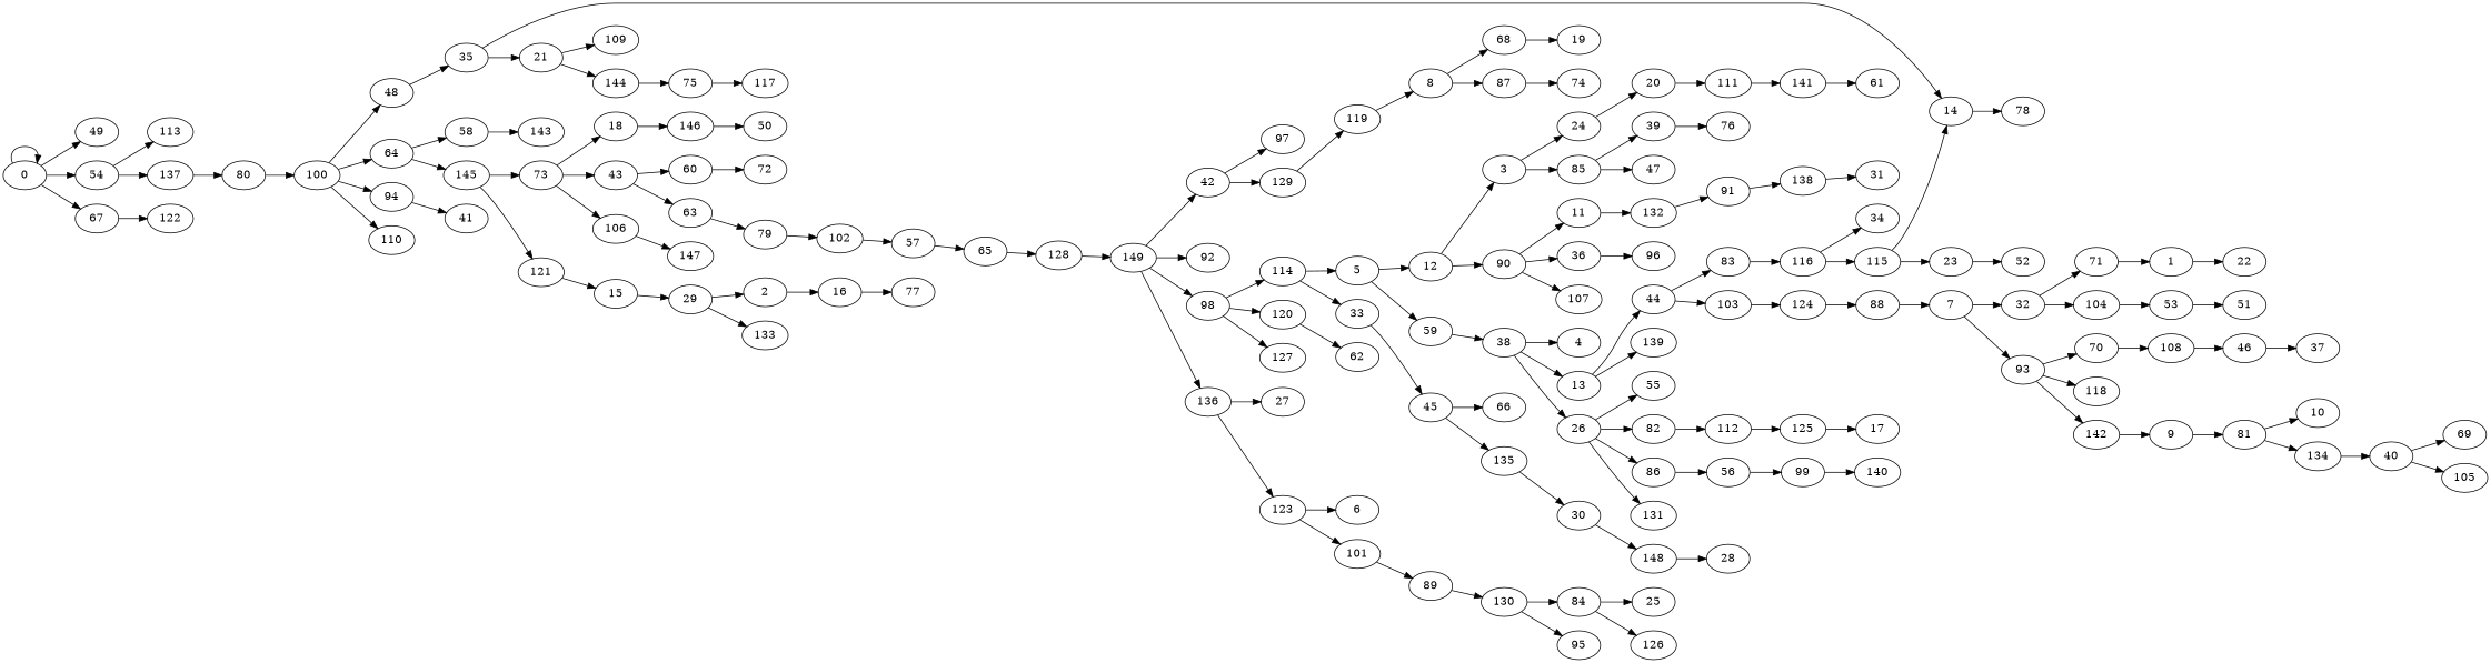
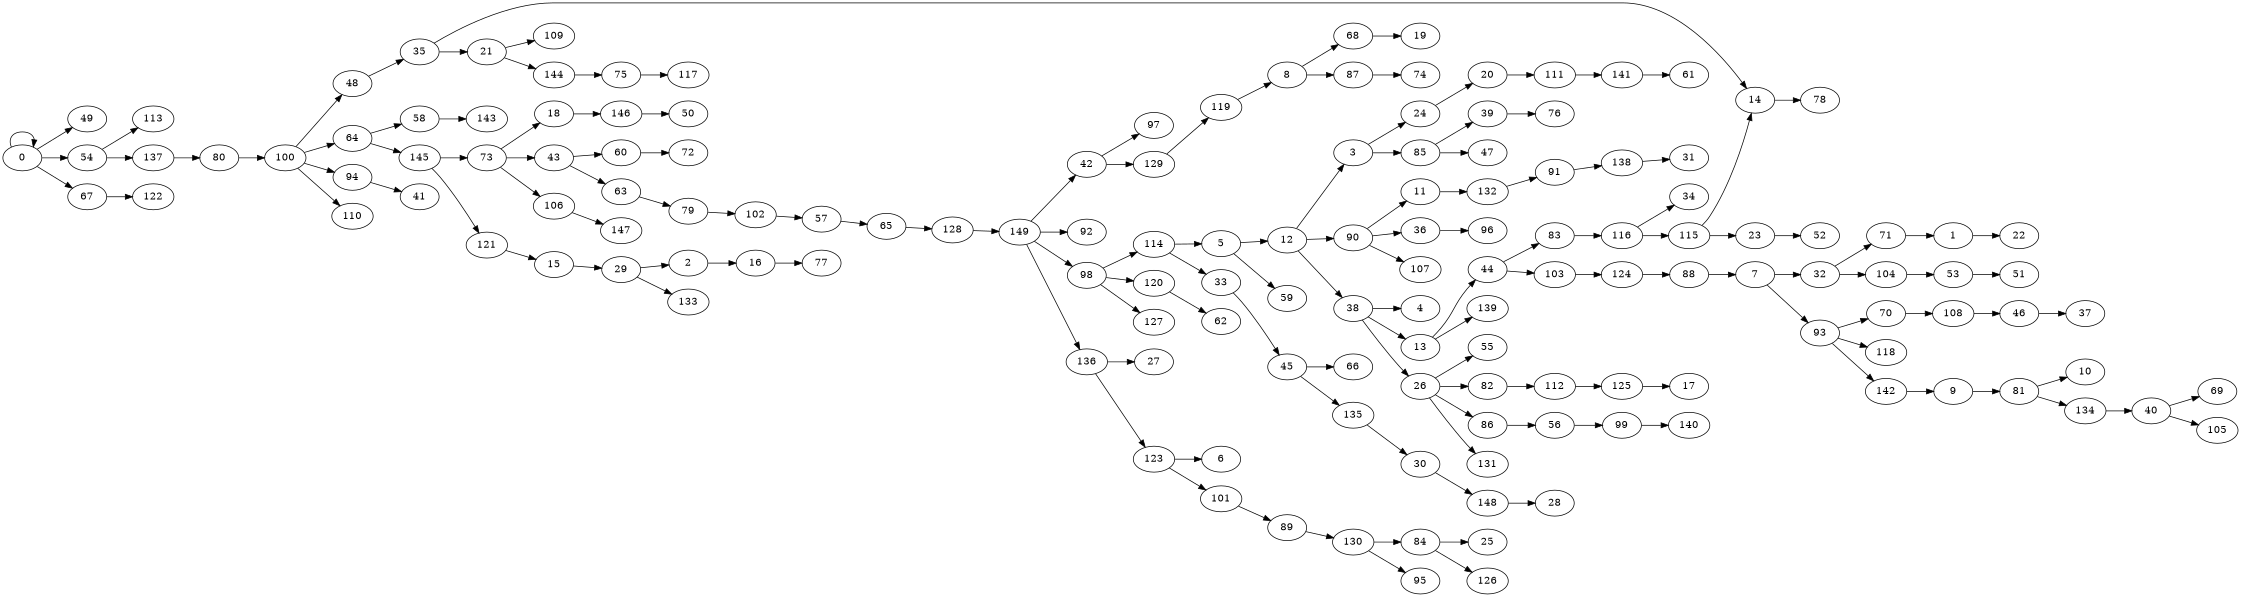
  digraph {
    rankdir=LR
    0 [height=0.5 width=0.75]
    49 [height=0.5 width=0.75]
    54 [height=0.5 width=0.75]
    67 [height=0.5 width=0.75]
    113 [height=0.5 width=0.75]
    137 [height=0.5 width=0.75]
    122 [height=0.5 width=0.75]
    80 [height=0.5 width=0.75]
    1 [height=0.5 width=0.75]
    22 [height=0.5 width=0.75]
    2 [height=0.5 width=0.75]
    16 [height=0.5 width=0.75]
    77 [height=0.5 width=0.75]
    3 [height=0.5 width=0.75]
    24 [height=0.5 width=0.75]
    85 [height=0.5 width=0.75]
    20 [height=0.5 width=0.75]
    39 [height=0.5 width=0.75]
    47 [height=0.5 width=0.75]
    111 [height=0.5 width=0.75]
    76 [height=0.5 width=0.75]
    4 [height=0.5 width=0.75]
    5 [height=0.5 width=0.75]
    12 [height=0.5 width=0.75]
    59 [height=0.5 width=0.75]
    90 [height=0.5 width=0.75]
    38 [height=0.5 width=0.75]
    11 [height=0.5 width=0.75]
    36 [height=0.5 width=0.75]
    107 [height=0.5 width=0.75]
    13 [height=0.5 width=0.75]
    26 [height=0.5 width=0.75]
    6 [height=0.5 width=0.75]
    7 [height=0.5 width=0.75]
    32 [height=0.5 width=0.75]
    93 [height=0.5 width=0.75]
    71 [height=0.5 width=0.75]
    104 [height=0.5 width=0.75]
    70 [height=0.5 width=0.75]
    118 [height=0.5 width=0.75]
    142 [height=0.5 width=0.75]
    53 [height=0.5 width=0.75]
    108 [height=0.5 width=0.75]
    9 [height=0.5 width=0.75]
    8 [height=0.5 width=0.75]
    68 [height=0.5 width=0.75]
    87 [height=0.5 width=0.75]
    19 [height=0.5 width=0.75]
    74 [height=0.5 width=0.75]
    81 [height=0.5 width=0.75]
    10 [height=0.5 width=0.75]
    134 [height=0.5 width=0.75]
    40 [height=0.5 width=0.75]
    132 [height=0.5 width=0.75]
    91 [height=0.5 width=0.75]
    138 [height=0.5 width=0.75]
    96 [height=0.5 width=0.75]
    44 [height=0.5 width=0.75]
    139 [height=0.5 width=0.75]
    83 [height=0.5 width=0.75]
    103 [height=0.5 width=0.75]
    116 [height=0.5 width=0.75]
    124 [height=0.5 width=0.75]
    14 [height=0.5 width=0.75]
    78 [height=0.5 width=0.75]
    15 [height=0.5 width=0.75]
    29 [height=0.5 width=0.75]
    133 [height=0.5 width=0.75]
    17 [height=0.5 width=0.75]
    18 [height=0.5 width=0.75]
    146 [height=0.5 width=0.75]
    50 [height=0.5 width=0.75]
    141 [height=0.5 width=0.75]
    61 [height=0.5 width=0.75]
    21 [height=0.5 width=0.75]
    109 [height=0.5 width=0.75]
    144 [height=0.5 width=0.75]
    75 [height=0.5 width=0.75]
    117 [height=0.5 width=0.75]
    23 [height=0.5 width=0.75]
    52 [height=0.5 width=0.75]
    25 [height=0.5 width=0.75]
    55 [height=0.5 width=0.75]
    82 [height=0.5 width=0.75]
    86 [height=0.5 width=0.75]
    131 [height=0.5 width=0.75]
    112 [height=0.5 width=0.75]
    56 [height=0.5 width=0.75]
    125 [height=0.5 width=0.75]
    99 [height=0.5 width=0.75]
    27 [height=0.5 width=0.75]
    28 [height=0.5 width=0.75]
    30 [height=0.5 width=0.75]
    148 [height=0.5 width=0.75]
    31 [height=0.5 width=0.75]
    51 [height=0.5 width=0.75]
    33 [height=0.5 width=0.75]
    45 [height=0.5 width=0.75]
    66 [height=0.5 width=0.75]
    135 [height=0.5 width=0.75]
    34 [height=0.5 width=0.75]
    35 [height=0.5 width=0.75]
    37 [height=0.5 width=0.75]
    69 [height=0.5 width=0.75]
    105 [height=0.5 width=0.75]
    41 [height=0.5 width=0.75]
    42 [height=0.5 width=0.75]
    97 [height=0.5 width=0.75]
    129 [height=0.5 width=0.75]
    119 [height=0.5 width=0.75]
    43 [height=0.5 width=0.75]
    60 [height=0.5 width=0.75]
    63 [height=0.5 width=0.75]
    72 [height=0.5 width=0.75]
    79 [height=0.5 width=0.75]
    102 [height=0.5 width=0.75]
    115 [height=0.5 width=0.75]
    88 [height=0.5 width=0.75]
    46 [height=0.5 width=0.75]
    48 [height=0.5 width=0.75]
    100 [height=0.5 width=0.75]
    140 [height=0.5 width=0.75]
    57 [height=0.5 width=0.75]
    65 [height=0.5 width=0.75]
    128 [height=0.5 width=0.75]
    149 [height=0.5 width=0.75]
    58 [height=0.5 width=0.75]
    143 [height=0.5 width=0.75]
    62 [height=0.5 width=0.75]
    64 [height=0.5 width=0.75]
    145 [height=0.5 width=0.75]
    73 [height=0.5 width=0.75]
    121 [height=0.5 width=0.75]
    106 [height=0.5 width=0.75]
    92 [height=0.5 width=0.75]
    98 [height=0.5 width=0.75]
    136 [height=0.5 width=0.75]
    147 [height=0.5 width=0.75]
    94 [height=0.5 width=0.75]
    110 [height=0.5 width=0.75]
    84 [height=0.5 width=0.75]
    126 [height=0.5 width=0.75]
    89 [height=0.5 width=0.75]
    130 [height=0.5 width=0.75]
    95 [height=0.5 width=0.75]
    114 [height=0.5 width=0.75]
    120 [height=0.5 width=0.75]
    127 [height=0.5 width=0.75]
    101 [height=0.5 width=0.75]
    123 [height=0.5 width=0.75]
    0 -> 0
    0 -> 49
    0 -> 54
    0 -> 67
    54 -> 113
    54 -> 137
    67 -> 122
    137 -> 80
    80 -> 100
    1 -> 22
    2 -> 16
    16 -> 77
    3 -> 24
    3 -> 85
    24 -> 20
    85 -> 39
    85 -> 47
    20 -> 111
    39 -> 76
    111 -> 141
    5 -> 12
    5 -> 59
    12 -> 3
    12 -> 90
-   59 -> 38
+   12 -> 38
    90 -> 11
    90 -> 36
    90 -> 107
    38 -> 4
    38 -> 13
    38 -> 26
    11 -> 132
    36 -> 96
    13 -> 44
    13 -> 139
    26 -> 55
    26 -> 82
    26 -> 86
    26 -> 131
    7 -> 32
    7 -> 93
    32 -> 71
    32 -> 104
    93 -> 70
    93 -> 118
    93 -> 142
    71 -> 1
    104 -> 53
    70 -> 108
    142 -> 9
    53 -> 51
    108 -> 46
    9 -> 81
    8 -> 68
    8 -> 87
    68 -> 19
    87 -> 74
    81 -> 10
    81 -> 134
    134 -> 40
    40 -> 69
    40 -> 105
    132 -> 91
    91 -> 138
    138 -> 31
    44 -> 83
    44 -> 103
    83 -> 116
    103 -> 124
    116 -> 34
    116 -> 115
    124 -> 88
    14 -> 78
    15 -> 29
    29 -> 2
    29 -> 133
    18 -> 146
    146 -> 50
    141 -> 61
    21 -> 109
    21 -> 144
    144 -> 75
    75 -> 117
    23 -> 52
    82 -> 112
    86 -> 56
    112 -> 125
    56 -> 99
    125 -> 17
    99 -> 140
    30 -> 148
    148 -> 28
    33 -> 45
    45 -> 66
    45 -> 135
    135 -> 30
    35 -> 14
    35 -> 21
    42 -> 97
    42 -> 129
    129 -> 119
    119 -> 8
    43 -> 60
    43 -> 63
    60 -> 72
    63 -> 79
    79 -> 102
    102 -> 57
    115 -> 14
    115 -> 23
    88 -> 7
    46 -> 37
    48 -> 35
    100 -> 48
    100 -> 64
    100 -> 94
    100 -> 110
    57 -> 65
    65 -> 128
    128 -> 149
    149 -> 42
    149 -> 92
    149 -> 98
    149 -> 136
    58 -> 143
    64 -> 58
    64 -> 145
    145 -> 73
    145 -> 121
    73 -> 18
    73 -> 43
    73 -> 106
    121 -> 15
    106 -> 147
    98 -> 114
    98 -> 120
    98 -> 127
    136 -> 27
    136 -> 123
    94 -> 41
    84 -> 25
    84 -> 126
    89 -> 130
    130 -> 84
    130 -> 95
    114 -> 5
    114 -> 33
    120 -> 62
    101 -> 89
    123 -> 6
    123 -> 101
  }
